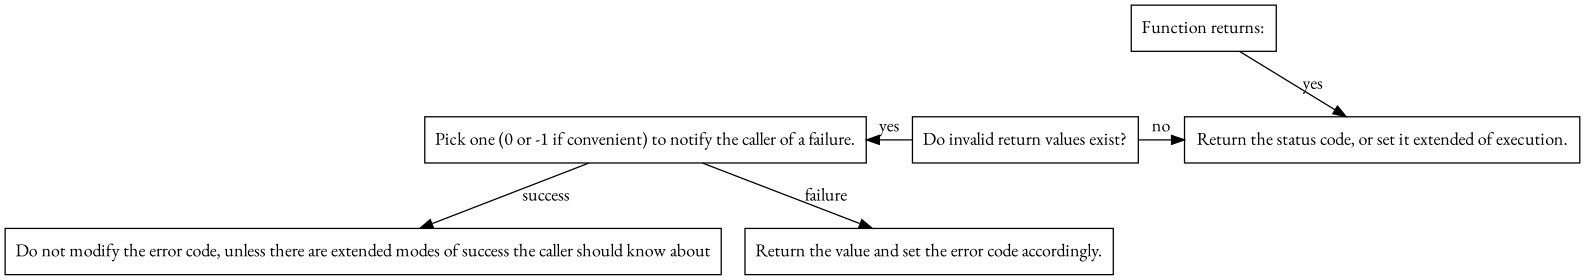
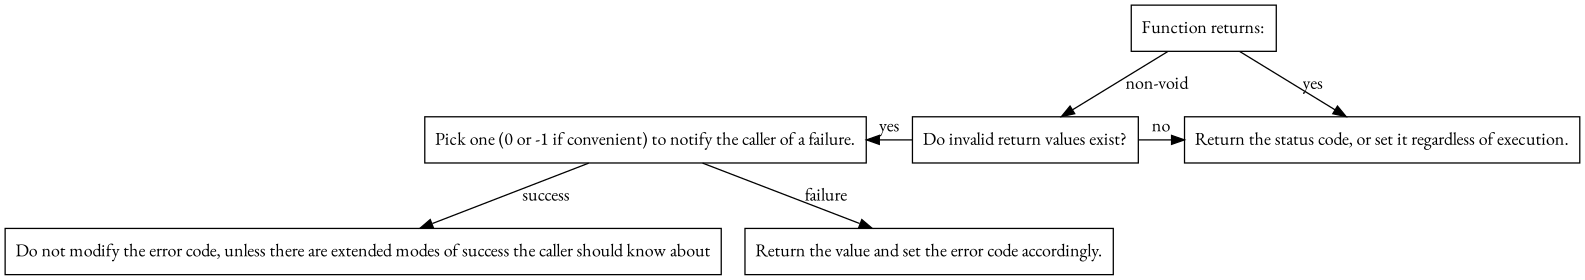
  digraph {
    fontname="EB Garamond"
    node [fontname="EB Garamond" shape=box]
    edge [fontname="EB Garamond"]
    n1 [label="Pick one (0 or -1 if convenient) to notify the caller of a failure."]
    n2 [label="Do invalid return values exist?"]
-   n3 [label="Return the status code, or set it extended of execution."]
+   n3 [label="Return the status code, or set it regardless of execution."]
    n4 [label="Do not modify the error code, unless there are extended modes of success the caller should know about"]
    n5 [label="Return the value and set the error code accordingly."]
    n6 [label="Function returns:"]
    subgraph sub_1 {
      rank=same
      rankdir=LR
      n1
      n2
      n3
    }
    n1 -> n2 [style=invis]
    n1 -> n4 [label=success]
    n1 -> n5 [label=failure]
    n2 -> n1 [label=yes]
    n2 -> n3 [style=invis]
    n2 -> n3 [label=no]
+   n6 -> n2 [label="non-void"]
    n6 -> n3 [label=yes]
  }
